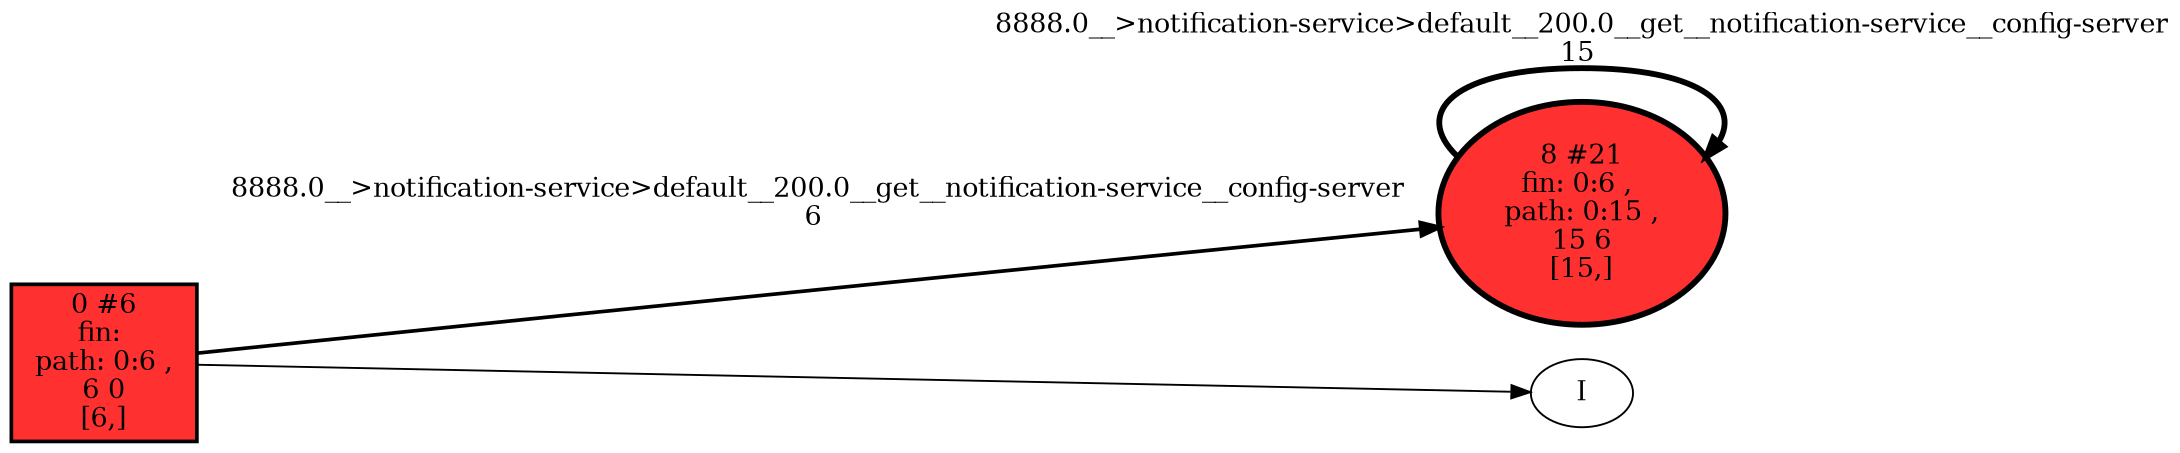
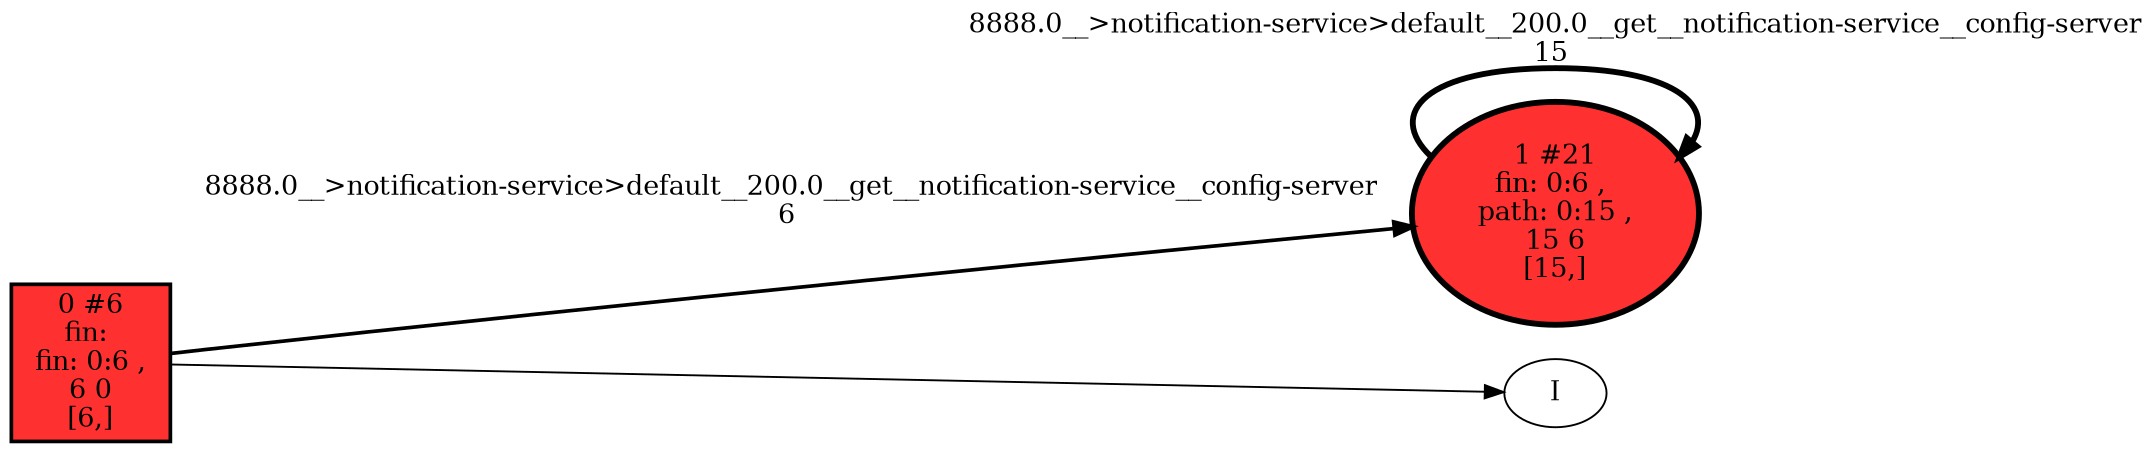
  digraph {
    rankdir=LR
    node [fillcolor=firebrick1 style=filled]
-   n1 [height=1.08042 label="0 #6\nfin: \n path: 0:6 , \n6 0\n[6,]" penwidth=1.94591 shape=box width=1.08042]
-   n2 [height=1.4088 label="8 #21\nfin: 0:6 , \n path: 0:15 , \n15 6\n[15,]" penwidth=3.09104 width=1.4088]
+   n1 [height=1.08042 label="0 #6\nfin: \n fin: 0:6 , \n6 0\n[6,]" penwidth=1.94591 shape=box width=1.08042]
+   n2 [height=1.4088 label="1 #21\nfin: 0:6 , \n path: 0:15 , \n15 6\n[15,]" penwidth=3.09104 width=1.4088]
    I [fillcolor="" style=""]
    n1 -> n2 [label="8888.0__>notification-service>default__200.0__get__notification-service__config-server\n6 " penwidth=1.94591]
    n1 -> I
    n2 -> n2 [label="8888.0__>notification-service>default__200.0__get__notification-service__config-server\n15 " penwidth=3.09104]
  }
